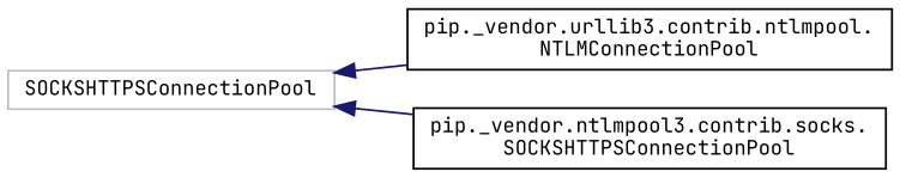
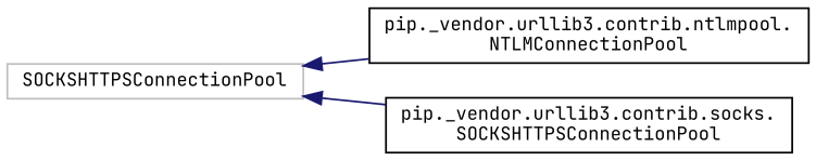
  digraph {
    fontname="JetBrains Mono"
    rankdir=LR
    node [color=black fillcolor=white fontname="JetBrains Mono" fontsize=10 shape=record style=filled]
    edge [color=midnightblue dir=back fontname="JetBrains Mono" fontsize=10 labelfontname=Helvetica labelfontsize=10 style=solid]
    n1 [color=grey75 height=0.2 label=SOCKSHTTPSConnectionPool width=0.4]
    n2 [height=0.2 label="pip._vendor.urllib3.contrib.ntlmpool.\lNTLMConnectionPool" width=0.4]
-   n3 [height=0.2 label="pip._vendor.ntlmpool3.contrib.socks.\lSOCKSHTTPSConnectionPool" width=0.4]
+   n3 [height=0.2 label="pip._vendor.urllib3.contrib.socks.\lSOCKSHTTPSConnectionPool" width=0.4]
    n1 -> n2
    n1 -> n3
  }
